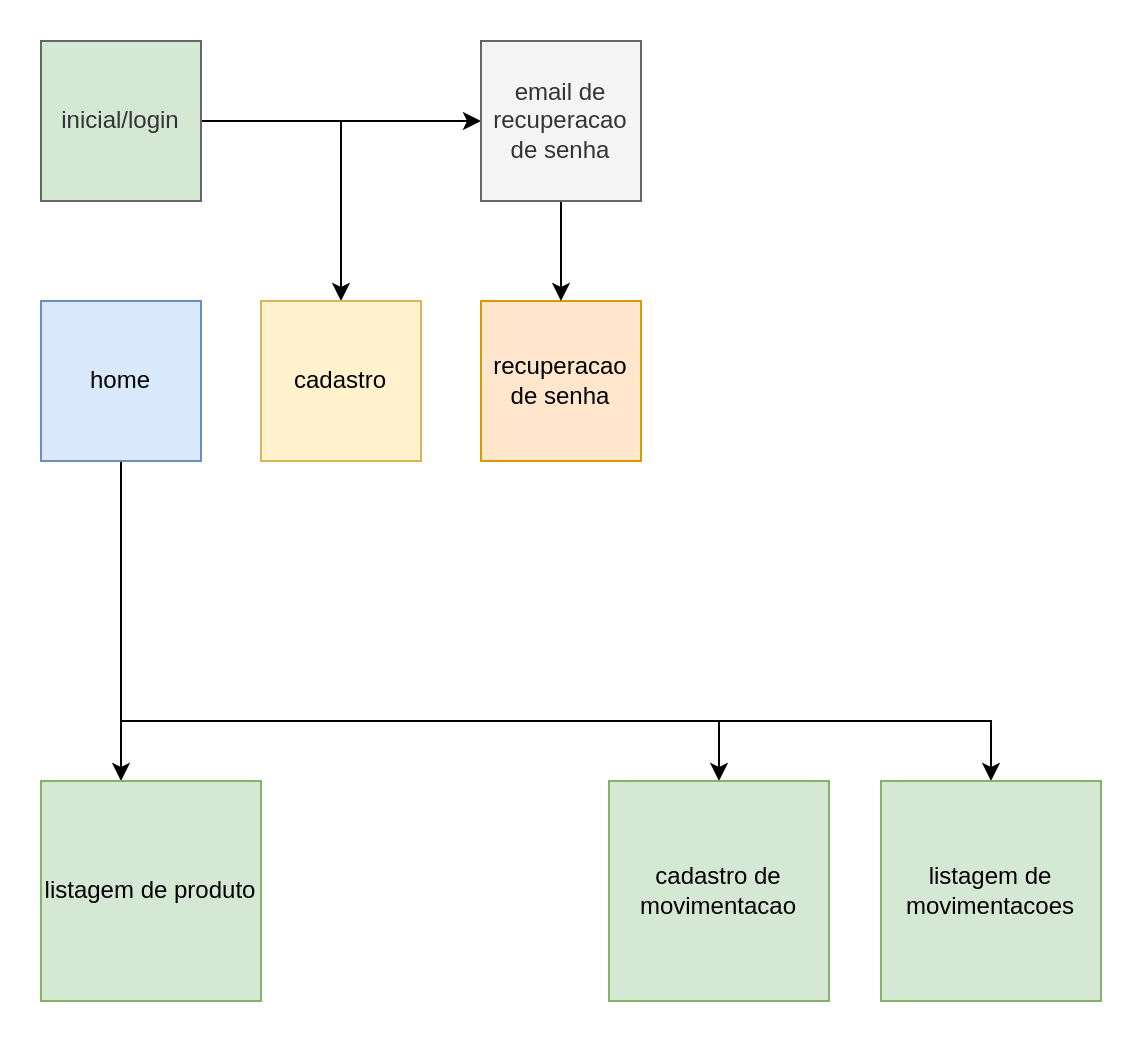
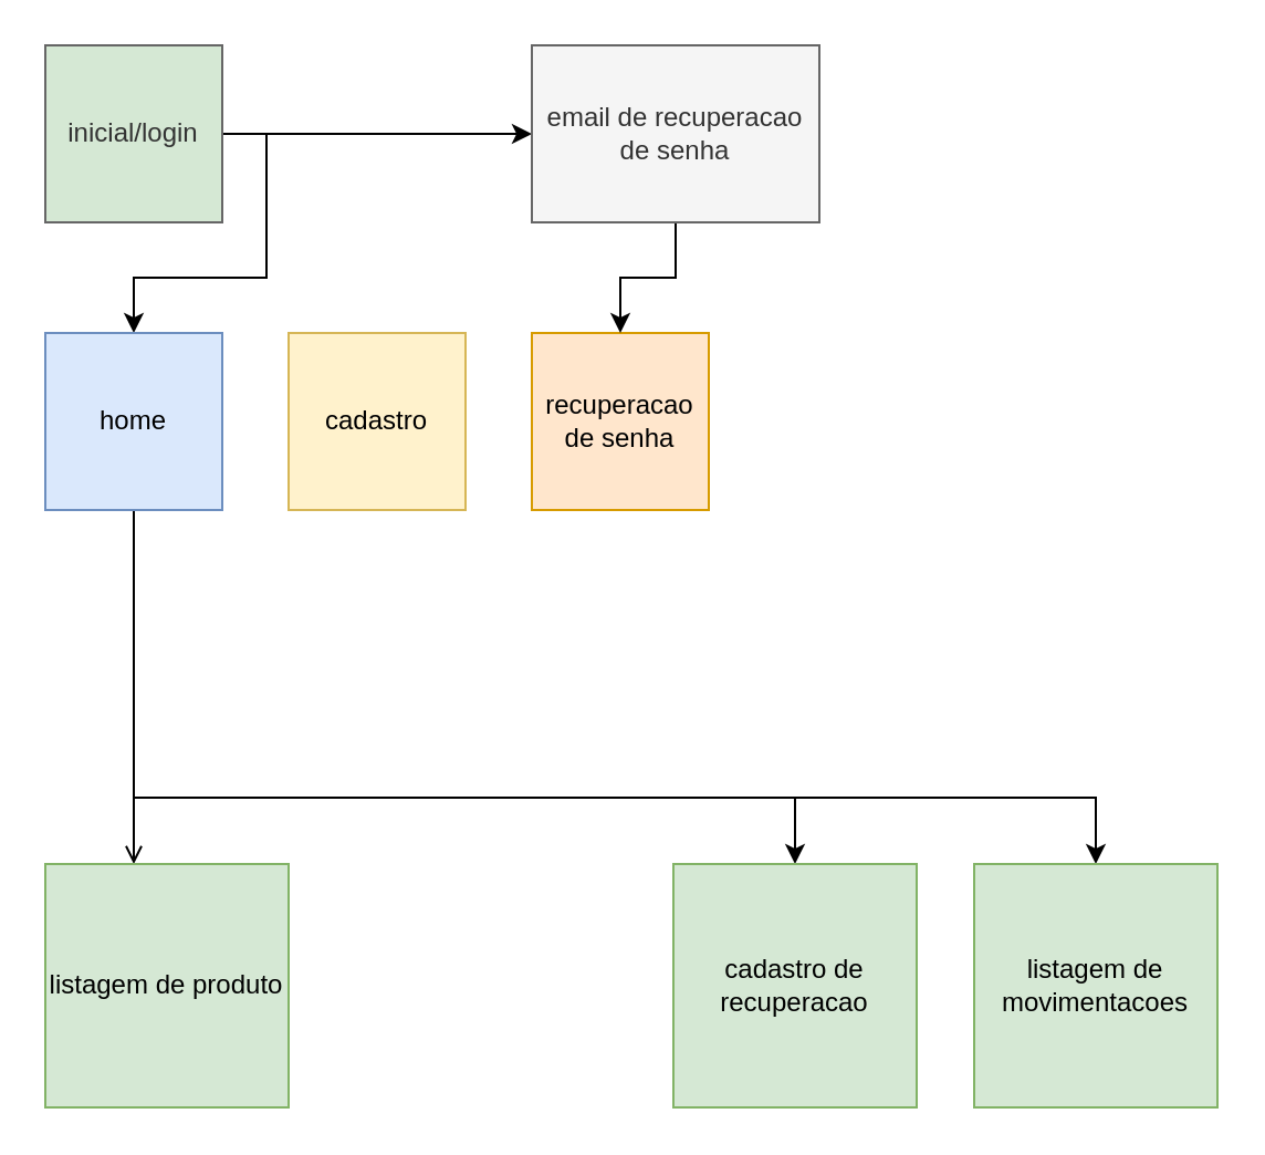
  <mxCell id="0" />
  <mxCell id="1" parent="0" />
  <mxCell id="2" style="edgeStyle=orthogonalEdgeStyle;rounded=0;orthogonalLoop=1;jettySize=auto;html=1;" edge="1" parent="1" source="4" target="15"><mxGeometry relative="1" as="geometry" /></mxCell>
- <mxCell id="3" style="edgeStyle=orthogonalEdgeStyle;rounded=0;orthogonalLoop=1;jettySize=auto;html=1;exitX=1;exitY=0.5;exitDx=0;exitDy=0;" edge="1" parent="1" source="4" target="9"><mxGeometry relative="1" as="geometry"><mxPoint x="130" y="70" as="sourcePoint" /></mxGeometry></mxCell>
+ <mxCell id="3" style="edgeStyle=orthogonalEdgeStyle;rounded=0;orthogonalLoop=1;jettySize=auto;html=1;exitX=1;exitY=0.5;exitDx=0;exitDy=0;" edge="1" parent="1" source="4" target="8"><mxGeometry relative="1" as="geometry"><mxPoint x="130" y="70" as="sourcePoint" /></mxGeometry></mxCell>
  <mxCell id="4" value="inicial/login&lt;br&gt;" style="whiteSpace=wrap;html=1;aspect=fixed;fillColor=#d5e8d4;strokeColor=#666666;fontColor=#333333;" vertex="1" parent="1"><mxGeometry x="20" y="20" width="80" height="80" as="geometry" /></mxCell>
- <mxCell id="5" style="edgeStyle=orthogonalEdgeStyle;rounded=0;orthogonalLoop=1;jettySize=auto;html=1;" edge="1" parent="1" source="8" target="11"><mxGeometry relative="1" as="geometry"><Array as="points"><mxPoint x="60" y="330" /><mxPoint x="60" y="330" /></Array></mxGeometry></mxCell>
+ <mxCell id="5" style="edgeStyle=orthogonalEdgeStyle;rounded=0;orthogonalLoop=1;jettySize=auto;html=1;endArrow=open;" edge="1" parent="1" source="8" target="11"><mxGeometry relative="1" as="geometry"><Array as="points"><mxPoint x="60" y="330" /><mxPoint x="60" y="330" /></Array></mxGeometry></mxCell>
  <mxCell id="6" style="edgeStyle=orthogonalEdgeStyle;rounded=0;orthogonalLoop=1;jettySize=auto;html=1;" edge="1" parent="1" source="8" target="12"><mxGeometry relative="1" as="geometry"><Array as="points"><mxPoint x="60" y="360" /></Array></mxGeometry></mxCell>
  <mxCell id="7" style="edgeStyle=orthogonalEdgeStyle;rounded=0;orthogonalLoop=1;jettySize=auto;html=1;exitX=0.5;exitY=1;exitDx=0;exitDy=0;" edge="1" parent="1" source="8" target="13"><mxGeometry relative="1" as="geometry"><Array as="points"><mxPoint x="60" y="360" /><mxPoint x="495" y="360" /></Array></mxGeometry></mxCell>
  <mxCell id="8" value="home" style="whiteSpace=wrap;html=1;aspect=fixed;fillColor=#dae8fc;strokeColor=#6c8ebf;" vertex="1" parent="1"><mxGeometry x="20" y="150" width="80" height="80" as="geometry" /></mxCell>
  <mxCell id="9" value="cadastro" style="whiteSpace=wrap;html=1;aspect=fixed;fillColor=#fff2cc;strokeColor=#d6b656;" vertex="1" parent="1"><mxGeometry x="130" y="150" width="80" height="80" as="geometry" /></mxCell>
  <mxCell id="10" value="recuperacao de senha" style="whiteSpace=wrap;html=1;aspect=fixed;fillColor=#ffe6cc;strokeColor=#d79b00;" vertex="1" parent="1"><mxGeometry x="240" y="150" width="80" height="80" as="geometry" /></mxCell>
  <mxCell id="11" value="listagem de produto" style="whiteSpace=wrap;html=1;aspect=fixed;fillColor=#d5e8d4;strokeColor=#82b366;" vertex="1" parent="1"><mxGeometry x="20" y="390" width="110" height="110" as="geometry" /></mxCell>
- <mxCell id="12" value="cadastro de movimentacao&lt;br&gt;" style="whiteSpace=wrap;html=1;aspect=fixed;fillColor=#d5e8d4;strokeColor=#82b366;" vertex="1" parent="1"><mxGeometry x="304" y="390" width="110" height="110" as="geometry" /></mxCell>
+ <mxCell id="12" value="cadastro de recuperacao&lt;br&gt;" style="whiteSpace=wrap;html=1;aspect=fixed;fillColor=#d5e8d4;strokeColor=#82b366;" vertex="1" parent="1"><mxGeometry x="304" y="390" width="110" height="110" as="geometry" /></mxCell>
  <mxCell id="13" value="listagem de movimentacoes&lt;br&gt;" style="whiteSpace=wrap;html=1;aspect=fixed;fillColor=#d5e8d4;strokeColor=#82b366;" vertex="1" parent="1"><mxGeometry x="440" y="390" width="110" height="110" as="geometry" /></mxCell>
  <mxCell id="14" style="edgeStyle=orthogonalEdgeStyle;rounded=0;orthogonalLoop=1;jettySize=auto;html=1;entryX=0.5;entryY=0;entryDx=0;entryDy=0;" edge="1" parent="1" source="15" target="10"><mxGeometry relative="1" as="geometry" /></mxCell>
- <mxCell id="15" value="email de recuperacao&lt;br&gt;de senha&lt;br&gt;" style="whiteSpace=wrap;html=1;aspect=fixed;fillColor=#f5f5f5;strokeColor=#666666;fontColor=#333333;" vertex="1" parent="1"><mxGeometry x="240" y="20" width="80" height="80" as="geometry" /></mxCell>
+ <mxCell id="15" value="email de recuperacao&lt;br&gt;de senha&lt;br&gt;" style="whiteSpace=wrap;html=1;aspect=fixed;fillColor=#f5f5f5;strokeColor=#666666;fontColor=#333333;" vertex="1" parent="1"><mxGeometry x="240" y="20" width="130" height="80" as="geometry" /></mxCell>
